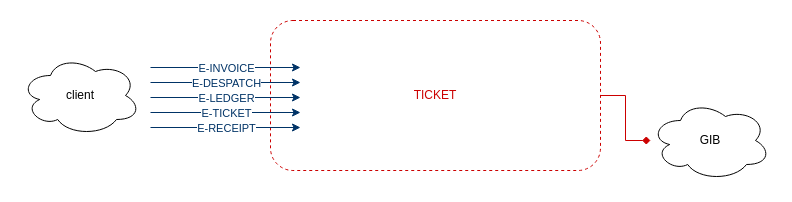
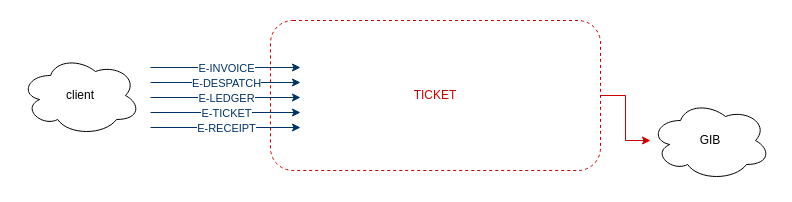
  <mxCell id="0" />
  <mxCell id="1" parent="0" />
  <mxCell id="2" value="client" style="ellipse;shape=cloud;whiteSpace=wrap;html=1;" parent="1" vertex="1"><mxGeometry x="20" y="55" width="120" height="80" as="geometry" /></mxCell>
  <mxCell id="3" value="GIB" style="ellipse;shape=cloud;whiteSpace=wrap;html=1;" parent="1" vertex="1"><mxGeometry x="650" y="100" width="120" height="80" as="geometry" /></mxCell>
- <mxCell id="4" value="" style="edgeStyle=orthogonalEdgeStyle;rounded=0;orthogonalLoop=1;jettySize=auto;html=1;fontColor=#CC0000;strokeColor=#CC0000;endArrow=diamond;" parent="1" source="5" target="3" edge="1"><mxGeometry relative="1" as="geometry" /></mxCell>
+ <mxCell id="4" value="" style="edgeStyle=orthogonalEdgeStyle;rounded=0;orthogonalLoop=1;jettySize=auto;html=1;fontColor=#CC0000;strokeColor=#CC0000;" parent="1" source="5" target="3" edge="1"><mxGeometry relative="1" as="geometry" /></mxCell>
  <mxCell id="5" value="TICKET" style="rounded=1;whiteSpace=wrap;html=1;dashed=1;strokeColor=#CC0000;fontColor=#CC0000;" parent="1" vertex="1"><mxGeometry x="270" y="20" width="330" height="150" as="geometry" /></mxCell>
  <mxCell id="6" value="" style="endArrow=classic;html=1;fontColor=#003366;strokeColor=#003366;" parent="1" edge="1"><mxGeometry relative="1" as="geometry"><mxPoint x="150" y="127" as="sourcePoint" /><mxPoint x="300" y="127" as="targetPoint" /></mxGeometry></mxCell>
  <mxCell id="7" value="E-RECEIPT" style="edgeLabel;resizable=0;html=1;align=center;verticalAlign=middle;fontColor=#003366;" parent="6" connectable="0" vertex="1"><mxGeometry relative="1" as="geometry" /></mxCell>
  <mxCell id="8" value="e" style="endArrow=classic;html=1;fontColor=#003366;strokeColor=#003366;" parent="1" edge="1"><mxGeometry relative="1" as="geometry"><mxPoint x="150" y="112" as="sourcePoint" /><mxPoint x="300" y="112" as="targetPoint" /></mxGeometry></mxCell>
  <mxCell id="9" value="E-TICKET" style="edgeLabel;resizable=0;html=1;align=center;verticalAlign=middle;fontColor=#003366;" parent="8" connectable="0" vertex="1"><mxGeometry relative="1" as="geometry" /></mxCell>
  <mxCell id="10" value="E" style="endArrow=classic;html=1;fontColor=#003366;strokeColor=#003366;" edge="1" parent="1"><mxGeometry relative="1" as="geometry"><mxPoint x="150" y="97" as="sourcePoint" /><mxPoint x="300" y="97" as="targetPoint" /></mxGeometry></mxCell>
  <mxCell id="11" value="E-LEDGER" style="edgeLabel;resizable=0;html=1;align=center;verticalAlign=middle;fontColor=#003366;" connectable="0" vertex="1" parent="10"><mxGeometry relative="1" as="geometry" /></mxCell>
  <mxCell id="12" value="" style="endArrow=classic;html=1;fontColor=#003366;strokeColor=#003366;" edge="1" parent="1"><mxGeometry relative="1" as="geometry"><mxPoint x="150" y="67" as="sourcePoint" /><mxPoint x="300" y="67" as="targetPoint" /></mxGeometry></mxCell>
  <mxCell id="13" value="&lt;div&gt;E-INVOICE&lt;/div&gt;" style="edgeLabel;resizable=0;html=1;align=center;verticalAlign=middle;fontColor=#003366;" connectable="0" vertex="1" parent="12"><mxGeometry relative="1" as="geometry" /></mxCell>
  <mxCell id="14" value="" style="endArrow=classic;html=1;fontColor=#003366;strokeColor=#003366;" edge="1" parent="1"><mxGeometry relative="1" as="geometry"><mxPoint x="150" y="82" as="sourcePoint" /><mxPoint x="300" y="82" as="targetPoint" /></mxGeometry></mxCell>
  <mxCell id="15" value="E-DESPATCH" style="edgeLabel;resizable=0;html=1;align=center;verticalAlign=middle;fontColor=#003366;" connectable="0" vertex="1" parent="14"><mxGeometry relative="1" as="geometry" /></mxCell>
